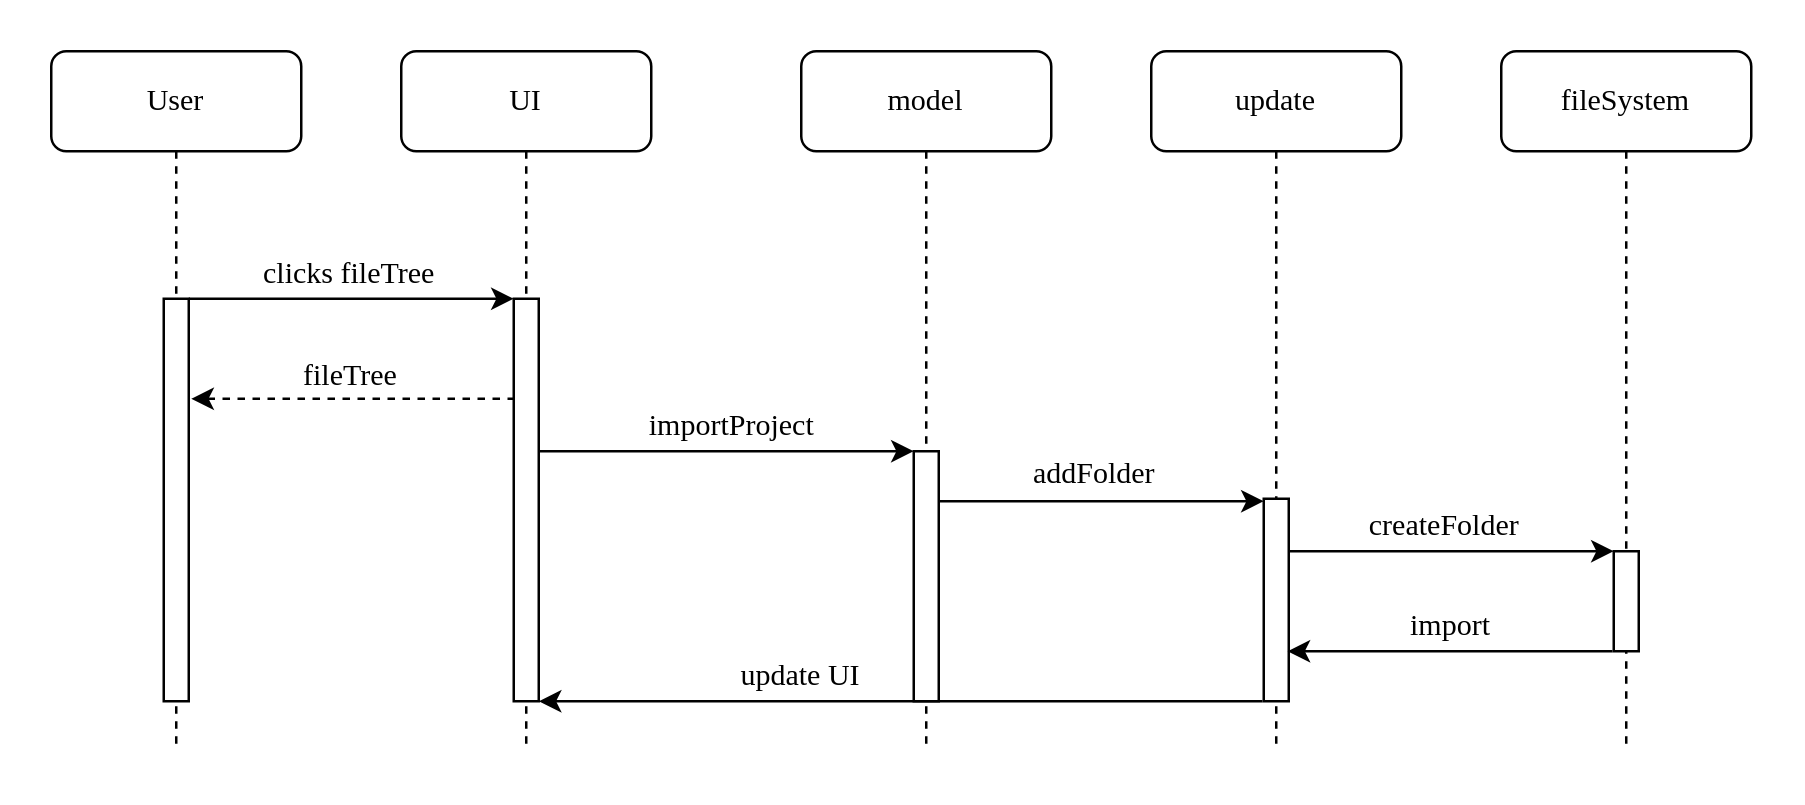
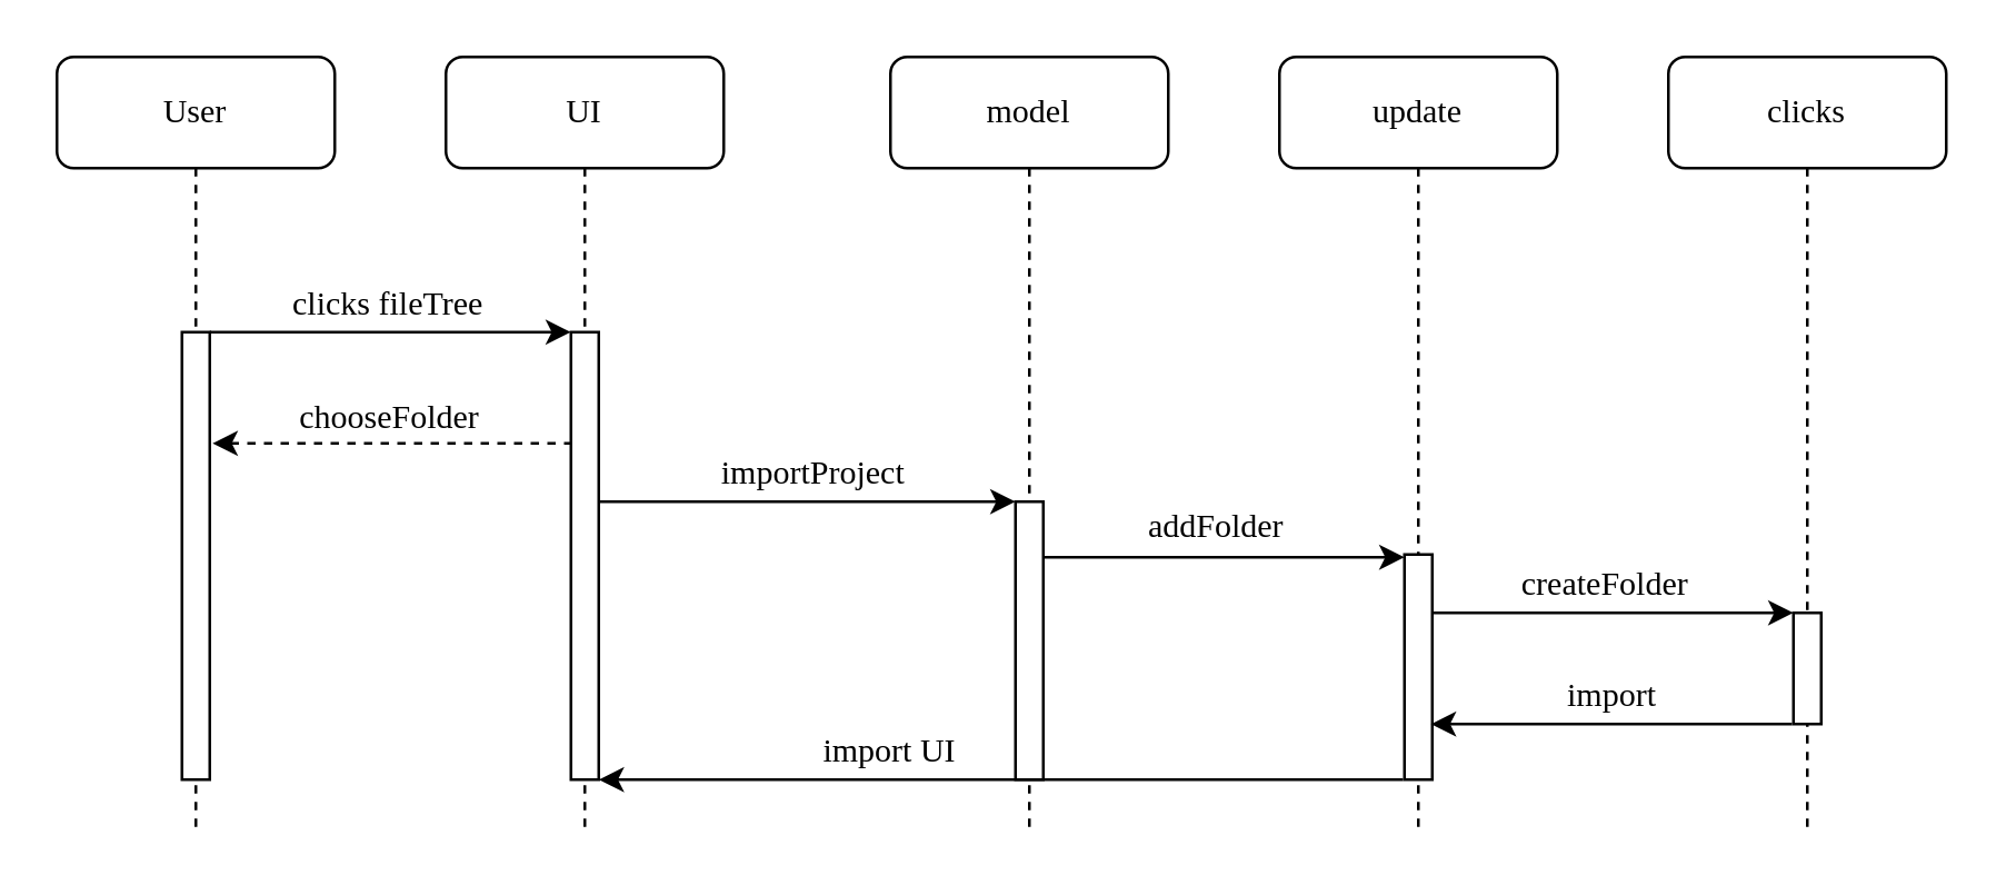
  <mxCell id="0" />
  <mxCell id="1" parent="0" />
  <mxCell id="2" value="UI" style="shape=umlLifeline;perimeter=lifelinePerimeter;whiteSpace=wrap;html=1;container=1;collapsible=0;recursiveResize=0;outlineConnect=0;rounded=1;shadow=0;comic=0;labelBackgroundColor=none;strokeWidth=1;fontFamily=Verdana;fontSize=12;align=center;" parent="1" vertex="1"><mxGeometry x="160" y="20" width="100" height="280" as="geometry" /></mxCell>
  <mxCell id="3" value="" style="html=1;points=[];perimeter=orthogonalPerimeter;rounded=0;shadow=0;comic=0;labelBackgroundColor=none;strokeWidth=1;fontFamily=Verdana;fontSize=12;align=center;" parent="2" vertex="1"><mxGeometry x="45" y="99" width="10" height="161" as="geometry" /></mxCell>
  <mxCell id="4" value="model" style="shape=umlLifeline;perimeter=lifelinePerimeter;whiteSpace=wrap;html=1;container=1;collapsible=0;recursiveResize=0;outlineConnect=0;rounded=1;shadow=0;comic=0;labelBackgroundColor=none;strokeWidth=1;fontFamily=Verdana;fontSize=12;align=center;" parent="1" vertex="1"><mxGeometry x="320" y="20" width="100" height="280" as="geometry" /></mxCell>
  <mxCell id="5" value="" style="html=1;points=[];perimeter=orthogonalPerimeter;rounded=0;shadow=0;comic=0;labelBackgroundColor=none;strokeWidth=1;fontFamily=Verdana;fontSize=12;align=center;" vertex="1" parent="4"><mxGeometry x="45" y="160" width="10" height="100" as="geometry" /></mxCell>
  <mxCell id="6" value="update" style="shape=umlLifeline;perimeter=lifelinePerimeter;whiteSpace=wrap;html=1;container=1;collapsible=0;recursiveResize=0;outlineConnect=0;rounded=1;shadow=0;comic=0;labelBackgroundColor=none;strokeWidth=1;fontFamily=Verdana;fontSize=12;align=center;" parent="1" vertex="1"><mxGeometry x="460" y="20" width="100" height="280" as="geometry" /></mxCell>
  <mxCell id="7" value="" style="html=1;points=[];perimeter=orthogonalPerimeter;rounded=0;shadow=0;comic=0;labelBackgroundColor=none;strokeWidth=1;fontFamily=Verdana;fontSize=12;align=center;" vertex="1" parent="6"><mxGeometry x="45" y="179" width="10" height="81" as="geometry" /></mxCell>
- <mxCell id="8" value="fileSystem" style="shape=umlLifeline;perimeter=lifelinePerimeter;whiteSpace=wrap;html=1;container=1;collapsible=0;recursiveResize=0;outlineConnect=0;rounded=1;shadow=0;comic=0;labelBackgroundColor=none;strokeWidth=1;fontFamily=Verdana;fontSize=12;align=center;" parent="1" vertex="1"><mxGeometry x="600" y="20" width="100" height="280" as="geometry" /></mxCell>
+ <mxCell id="8" value="clicks" style="shape=umlLifeline;perimeter=lifelinePerimeter;whiteSpace=wrap;html=1;container=1;collapsible=0;recursiveResize=0;outlineConnect=0;rounded=1;shadow=0;comic=0;labelBackgroundColor=none;strokeWidth=1;fontFamily=Verdana;fontSize=12;align=center;" parent="1" vertex="1"><mxGeometry x="600" y="20" width="100" height="280" as="geometry" /></mxCell>
  <mxCell id="9" value="" style="html=1;points=[];perimeter=orthogonalPerimeter;rounded=0;shadow=0;comic=0;labelBackgroundColor=none;strokeWidth=1;fontFamily=Verdana;fontSize=12;align=center;" vertex="1" parent="8"><mxGeometry x="45" y="200" width="10" height="40" as="geometry" /></mxCell>
  <mxCell id="10" value="User" style="shape=umlLifeline;perimeter=lifelinePerimeter;whiteSpace=wrap;html=1;container=1;collapsible=0;recursiveResize=0;outlineConnect=0;rounded=1;shadow=0;comic=0;labelBackgroundColor=none;strokeWidth=1;fontFamily=Verdana;fontSize=12;align=center;" parent="1" vertex="1"><mxGeometry x="20" y="20" width="100" height="280" as="geometry" /></mxCell>
  <mxCell id="11" value="" style="html=1;points=[];perimeter=orthogonalPerimeter;rounded=0;shadow=0;comic=0;labelBackgroundColor=none;strokeWidth=1;fontFamily=Verdana;fontSize=12;align=center;" parent="10" vertex="1"><mxGeometry x="45" y="99" width="10" height="161" as="geometry" /></mxCell>
  <mxCell id="12" value="" style="endArrow=classic;html=1;fontFamily=Verdana;" edge="1" parent="1" target="3"><mxGeometry width="50" height="50" relative="1" as="geometry"><mxPoint x="75" y="119" as="sourcePoint" /><mxPoint x="120" y="119" as="targetPoint" /></mxGeometry></mxCell>
  <mxCell id="13" value="clicks fileTree" style="text;html=1;strokeColor=none;fillColor=none;align=center;verticalAlign=middle;whiteSpace=wrap;rounded=0;fontFamily=Verdana;" vertex="1" parent="1"><mxGeometry x="77" y="99" width="125" height="20" as="geometry" /></mxCell>
  <mxCell id="14" value="" style="endArrow=classic;html=1;fontFamily=Verdana;" edge="1" parent="1"><mxGeometry width="50" height="50" relative="1" as="geometry"><mxPoint x="215" y="180" as="sourcePoint" /><mxPoint x="365" y="180" as="targetPoint" /></mxGeometry></mxCell>
  <mxCell id="15" value="importProject" style="text;html=1;strokeColor=none;fillColor=none;align=center;verticalAlign=middle;whiteSpace=wrap;rounded=0;fontFamily=Verdana;" vertex="1" parent="1"><mxGeometry x="245" y="160" width="95" height="20" as="geometry" /></mxCell>
  <mxCell id="16" value="" style="endArrow=classic;html=1;fontFamily=Verdana;" edge="1" parent="1"><mxGeometry width="50" height="50" relative="1" as="geometry"><mxPoint x="375" y="200" as="sourcePoint" /><mxPoint x="505" y="200" as="targetPoint" /></mxGeometry></mxCell>
  <mxCell id="17" value="" style="endArrow=classic;html=1;fontFamily=Verdana;" edge="1" parent="1"><mxGeometry width="50" height="50" relative="1" as="geometry"><mxPoint x="515" y="220" as="sourcePoint" /><mxPoint x="645" y="220" as="targetPoint" /></mxGeometry></mxCell>
  <mxCell id="18" value="addFolder" style="text;html=1;strokeColor=none;fillColor=none;align=center;verticalAlign=middle;whiteSpace=wrap;rounded=0;fontFamily=Verdana;" vertex="1" parent="1"><mxGeometry x="390" y="179" width="95" height="20" as="geometry" /></mxCell>
  <mxCell id="19" value="createFolder" style="text;html=1;strokeColor=none;fillColor=none;align=center;verticalAlign=middle;whiteSpace=wrap;rounded=0;fontFamily=Verdana;" vertex="1" parent="1"><mxGeometry x="530" y="200" width="95" height="20" as="geometry" /></mxCell>
  <mxCell id="20" value="" style="endArrow=classic;html=1;fontFamily=Verdana;dashed=1;" edge="1" parent="1"><mxGeometry width="50" height="50" relative="1" as="geometry"><mxPoint x="205.5" y="159" as="sourcePoint" /><mxPoint x="76" y="159" as="targetPoint" /></mxGeometry></mxCell>
- <mxCell id="21" value="fileTree" style="text;html=1;strokeColor=none;fillColor=none;align=center;verticalAlign=middle;whiteSpace=wrap;rounded=0;fontFamily=Verdana;" vertex="1" parent="1"><mxGeometry x="95" y="140" width="90" height="20" as="geometry" /></mxCell>
+ <mxCell id="21" value="chooseFolder" style="text;html=1;strokeColor=none;fillColor=none;align=center;verticalAlign=middle;whiteSpace=wrap;rounded=0;fontFamily=Verdana;" vertex="1" parent="1"><mxGeometry x="95" y="140" width="90" height="20" as="geometry" /></mxCell>
  <mxCell id="22" value="" style="endArrow=classic;html=1;fontFamily=Verdana;" edge="1" parent="1"><mxGeometry width="50" height="50" relative="1" as="geometry"><mxPoint x="644.5" y="260" as="sourcePoint" /><mxPoint x="514.5" y="260" as="targetPoint" /></mxGeometry></mxCell>
  <mxCell id="23" value="" style="endArrow=classic;html=1;fontFamily=Verdana;" edge="1" parent="1"><mxGeometry width="50" height="50" relative="1" as="geometry"><mxPoint x="504.5" y="280" as="sourcePoint" /><mxPoint x="215" y="280" as="targetPoint" /></mxGeometry></mxCell>
  <mxCell id="24" value="&lt;div&gt;import&lt;/div&gt;" style="text;html=1;strokeColor=none;fillColor=none;align=center;verticalAlign=middle;whiteSpace=wrap;rounded=0;fontFamily=Verdana;" vertex="1" parent="1"><mxGeometry x="545" y="240" width="70" height="20" as="geometry" /></mxCell>
- <mxCell id="25" value="update UI" style="text;html=1;strokeColor=none;fillColor=none;align=center;verticalAlign=middle;whiteSpace=wrap;rounded=0;fontFamily=Verdana;" vertex="1" parent="1"><mxGeometry x="285" y="260" width="70" height="20" as="geometry" /></mxCell>
+ <mxCell id="25" value="import UI" style="text;html=1;strokeColor=none;fillColor=none;align=center;verticalAlign=middle;whiteSpace=wrap;rounded=0;fontFamily=Verdana;" vertex="1" parent="1"><mxGeometry x="285" y="260" width="70" height="20" as="geometry" /></mxCell>
